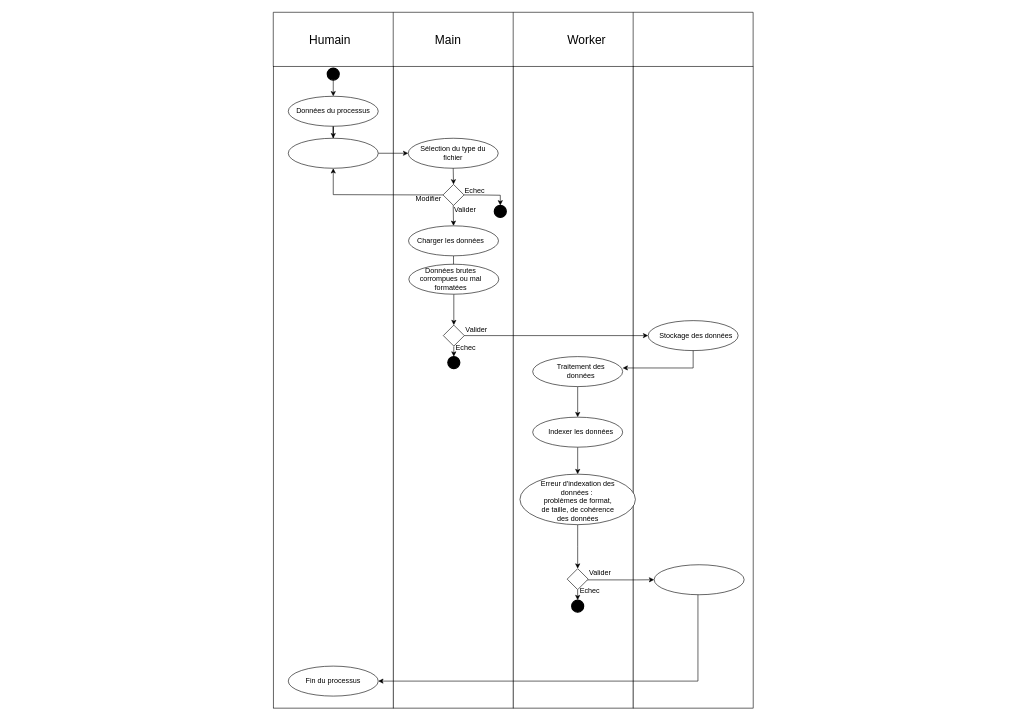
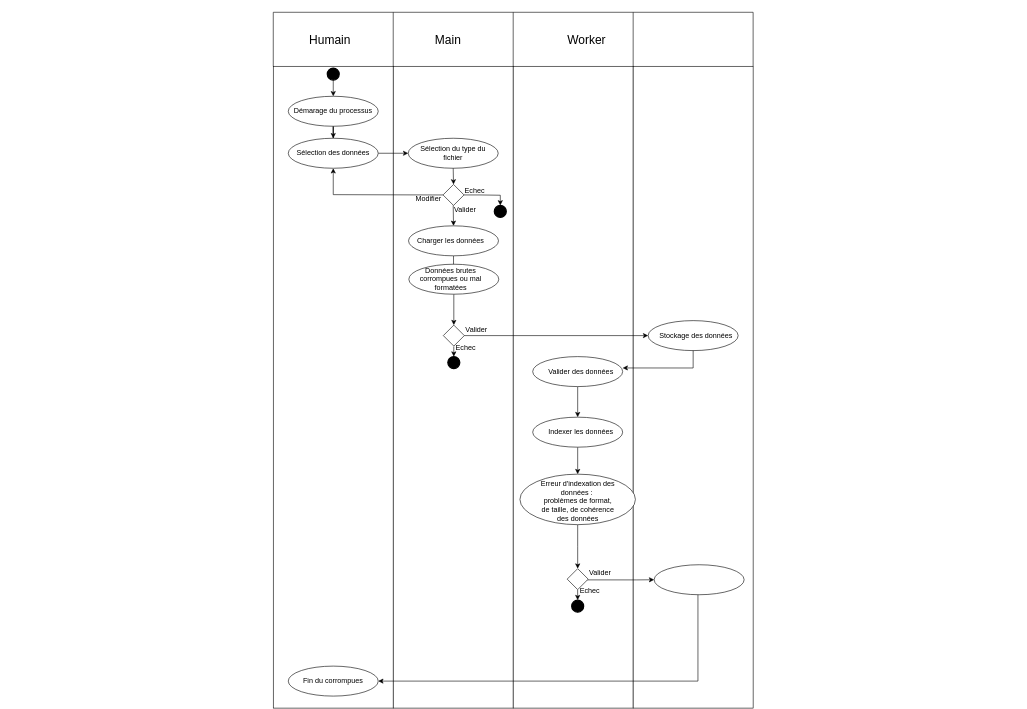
  <mxCell id="0" />
  <mxCell id="1" parent="0" />
  <mxCell id="2" value="" style="rounded=0;whiteSpace=wrap;html=1;rotation=90;" parent="1" vertex="1"><mxGeometry x="20" y="545" width="1070" height="200" as="geometry" /></mxCell>
  <mxCell id="3" value="" style="rounded=0;whiteSpace=wrap;html=1;rotation=90;" parent="1" vertex="1"><mxGeometry x="220" y="545" width="1070" height="200" as="geometry" /></mxCell>
  <mxCell id="4" value="" style="rounded=0;whiteSpace=wrap;html=1;rotation=90;" parent="1" vertex="1"><mxGeometry x="420" y="545" width="1070" height="200" as="geometry" /></mxCell>
  <mxCell id="5" value="" style="rounded=0;whiteSpace=wrap;html=1;rotation=90;" parent="1" vertex="1"><mxGeometry x="620" y="545" width="1070" height="200" as="geometry" /></mxCell>
  <mxCell id="6" value="Humain&amp;nbsp;" style="text;html=1;align=center;verticalAlign=middle;whiteSpace=wrap;rounded=0;fontSize=20;" parent="1" vertex="1"><mxGeometry x="485" y="40" width="135" height="50" as="geometry" /></mxCell>
  <mxCell id="7" value="Main" style="text;html=1;align=center;verticalAlign=middle;whiteSpace=wrap;rounded=0;fontSize=20;" parent="1" vertex="1"><mxGeometry x="678.5" y="40" width="135" height="50" as="geometry" /></mxCell>
  <mxCell id="8" value="Worker" style="text;html=1;align=center;verticalAlign=middle;whiteSpace=wrap;rounded=0;fontSize=20;" parent="1" vertex="1"><mxGeometry x="910" y="40" width="135" height="50" as="geometry" /></mxCell>
  <mxCell id="9" value="" style="endArrow=none;html=1;rounded=0;exitX=0;exitY=1;exitDx=0;exitDy=0;" parent="1" source="3" edge="1"><mxGeometry width="50" height="50" relative="1" as="geometry"><mxPoint x="825" y="320" as="sourcePoint" /><mxPoint x="655" as="targetPoint" y="20" /></mxGeometry></mxCell>
  <mxCell id="10" value="" style="endArrow=none;html=1;rounded=0;exitX=0;exitY=1;exitDx=0;exitDy=0;" parent="1" edge="1"><mxGeometry width="50" height="50" relative="1" as="geometry"><mxPoint x="455" y="110" as="sourcePoint" /><mxPoint x="455" as="targetPoint" y="20" /></mxGeometry></mxCell>
  <mxCell id="11" value="" style="endArrow=none;html=1;rounded=0;exitX=0;exitY=1;exitDx=0;exitDy=0;" parent="1" edge="1"><mxGeometry width="50" height="50" relative="1" as="geometry"><mxPoint x="855" y="110" as="sourcePoint" /><mxPoint x="855" as="targetPoint" y="20" /></mxGeometry></mxCell>
  <mxCell id="12" value="" style="endArrow=none;html=1;rounded=0;exitX=0;exitY=1;exitDx=0;exitDy=0;" parent="1" edge="1"><mxGeometry width="50" height="50" relative="1" as="geometry"><mxPoint x="1055" y="110" as="sourcePoint" /><mxPoint x="1055" as="targetPoint" y="20" /></mxGeometry></mxCell>
  <mxCell id="13" value="" style="endArrow=none;html=1;rounded=0;exitX=0;exitY=1;exitDx=0;exitDy=0;" parent="1" edge="1"><mxGeometry width="50" height="50" relative="1" as="geometry"><mxPoint x="1255" y="110" as="sourcePoint" /><mxPoint x="1255" as="targetPoint" y="20" /></mxGeometry></mxCell>
  <mxCell id="14" value="" style="endArrow=none;html=1;rounded=0;" parent="1" edge="1"><mxGeometry width="50" height="50" relative="1" as="geometry"><mxPoint x="455" as="sourcePoint" y="20" /><mxPoint x="1255" as="targetPoint" y="20" /></mxGeometry></mxCell>
  <mxCell id="15" value="" style="strokeWidth=2;html=1;shape=mxgraph.flowchart.start_2;whiteSpace=wrap;fillColor=#000000;" parent="1" vertex="1"><mxGeometry x="545" y="113" width="20" height="20" as="geometry" /></mxCell>
  <mxCell id="16" style="edgeStyle=orthogonalEdgeStyle;rounded=0;orthogonalLoop=1;jettySize=auto;html=1;entryX=0.5;entryY=0;entryDx=0;entryDy=0;" edge="1" parent="1" source="17" target="38"><mxGeometry relative="1" as="geometry" /></mxCell>
  <mxCell id="17" value="" style="ellipse;whiteSpace=wrap;html=1;" parent="1" vertex="1"><mxGeometry x="480" y="160" width="150" height="50" as="geometry" /></mxCell>
  <mxCell id="18" value="" style="endArrow=classic;html=1;rounded=0;exitX=0.5;exitY=1;exitDx=0;exitDy=0;exitPerimeter=0;" parent="1" source="15" target="17" edge="1"><mxGeometry width="50" height="50" relative="1" as="geometry"><mxPoint x="825" y="320" as="sourcePoint" /><mxPoint x="875" y="270" as="targetPoint" /></mxGeometry></mxCell>
- <mxCell id="19" value="Données du processus" style="text;html=1;align=center;verticalAlign=middle;whiteSpace=wrap;rounded=0;" parent="1" vertex="1"><mxGeometry x="485" y="170" width="140" height="30" as="geometry" /></mxCell>
+ <mxCell id="19" value="Démarage du processus" style="text;html=1;align=center;verticalAlign=middle;whiteSpace=wrap;rounded=0;" parent="1" vertex="1"><mxGeometry x="485" y="170" width="140" height="30" as="geometry" /></mxCell>
  <mxCell id="20" style="edgeStyle=orthogonalEdgeStyle;rounded=0;orthogonalLoop=1;jettySize=auto;html=1;entryX=0.5;entryY=0;entryDx=0;entryDy=0;" edge="1" parent="1" source="21" target="51"><mxGeometry relative="1" as="geometry" /></mxCell>
  <mxCell id="21" value="" style="ellipse;whiteSpace=wrap;html=1;" vertex="1" parent="1"><mxGeometry x="680.5" y="376" width="150" height="50" as="geometry" /></mxCell>
  <mxCell id="22" value="Charger les données" style="text;html=1;align=center;verticalAlign=middle;whiteSpace=wrap;rounded=0;" vertex="1" parent="1"><mxGeometry x="685.5" y="386" width="130" height="30" as="geometry" /></mxCell>
  <mxCell id="23" style="edgeStyle=orthogonalEdgeStyle;rounded=0;orthogonalLoop=1;jettySize=auto;html=1;entryX=1;entryY=0.5;entryDx=0;entryDy=0;exitX=0.5;exitY=1;exitDx=0;exitDy=0;" edge="1" parent="1"><mxGeometry relative="1" as="geometry"><mxPoint x="1155.03" y="577.95" as="sourcePoint" /><mxPoint x="1037.53" y="612.95" as="targetPoint" /><Array as="points"><mxPoint x="1155.03" y="613.95" /></Array></mxGeometry></mxCell>
  <mxCell id="24" value="" style="ellipse;whiteSpace=wrap;html=1;" vertex="1" parent="1"><mxGeometry x="1080" y="534" width="150" height="50" as="geometry" /></mxCell>
  <mxCell id="25" value="Stockage des données" style="text;html=1;align=center;verticalAlign=middle;whiteSpace=wrap;rounded=0;" vertex="1" parent="1"><mxGeometry x="1095" y="544" width="130" height="30" as="geometry" /></mxCell>
  <mxCell id="26" style="edgeStyle=orthogonalEdgeStyle;rounded=0;orthogonalLoop=1;jettySize=auto;html=1;entryX=0.5;entryY=0;entryDx=0;entryDy=0;" edge="1" parent="1" source="27" target="32"><mxGeometry relative="1" as="geometry" /></mxCell>
  <mxCell id="27" value="" style="ellipse;whiteSpace=wrap;html=1;" vertex="1" parent="1"><mxGeometry x="887.5" y="594" width="150" height="50" as="geometry" /></mxCell>
- <mxCell id="28" value="Traitement des données" style="text;html=1;align=center;verticalAlign=middle;whiteSpace=wrap;rounded=0;" vertex="1" parent="1"><mxGeometry x="902.5" y="604" width="130" height="30" as="geometry" /></mxCell>
+ <mxCell id="28" value="Valider des données" style="text;html=1;align=center;verticalAlign=middle;whiteSpace=wrap;rounded=0;" vertex="1" parent="1"><mxGeometry x="902.5" y="604" width="130" height="30" as="geometry" /></mxCell>
  <mxCell id="29" style="edgeStyle=orthogonalEdgeStyle;rounded=0;orthogonalLoop=1;jettySize=auto;html=1;entryX=1;entryY=0.5;entryDx=0;entryDy=0;" edge="1" parent="1" source="30" target="35"><mxGeometry relative="1" as="geometry"><Array as="points"><mxPoint x="1163" y="1135" /></Array></mxGeometry></mxCell>
  <mxCell id="30" value="" style="ellipse;whiteSpace=wrap;html=1;" vertex="1" parent="1"><mxGeometry x="1090" y="941" width="150" height="50" as="geometry" /></mxCell>
  <mxCell id="31" style="edgeStyle=orthogonalEdgeStyle;rounded=0;orthogonalLoop=1;jettySize=auto;html=1;entryX=0.5;entryY=0;entryDx=0;entryDy=0;" edge="1" parent="1" source="32" target="61"><mxGeometry relative="1" as="geometry" /></mxCell>
  <mxCell id="32" value="" style="ellipse;whiteSpace=wrap;html=1;" vertex="1" parent="1"><mxGeometry x="887.5" y="695" width="150" height="50" as="geometry" /></mxCell>
  <mxCell id="33" style="edgeStyle=orthogonalEdgeStyle;rounded=0;orthogonalLoop=1;jettySize=auto;html=1;entryX=0;entryY=0.5;entryDx=0;entryDy=0;exitX=0.041;exitY=0.875;exitDx=0;exitDy=0;exitPerimeter=0;" edge="1" parent="1" source="66" target="30"><mxGeometry relative="1" as="geometry" /></mxCell>
  <mxCell id="34" value="Indexer les données" style="text;html=1;align=center;verticalAlign=middle;whiteSpace=wrap;rounded=0;" vertex="1" parent="1"><mxGeometry x="902.5" y="705" width="130" height="30" as="geometry" /></mxCell>
  <mxCell id="35" value="" style="ellipse;whiteSpace=wrap;html=1;" vertex="1" parent="1"><mxGeometry x="480" y="1110" width="150" height="50" as="geometry" /></mxCell>
- <mxCell id="36" value="Fin du processus" style="text;html=1;align=center;verticalAlign=middle;whiteSpace=wrap;rounded=0;" vertex="1" parent="1"><mxGeometry x="485" y="1120" width="140" height="30" as="geometry" /></mxCell>
+ <mxCell id="36" value="Fin du corrompues" style="text;html=1;align=center;verticalAlign=middle;whiteSpace=wrap;rounded=0;" vertex="1" parent="1"><mxGeometry x="485" y="1120" width="140" height="30" as="geometry" /></mxCell>
  <mxCell id="37" style="edgeStyle=orthogonalEdgeStyle;rounded=0;orthogonalLoop=1;jettySize=auto;html=1;" edge="1" parent="1" source="38" target="44"><mxGeometry relative="1" as="geometry" /></mxCell>
  <mxCell id="38" value="" style="ellipse;whiteSpace=wrap;html=1;" vertex="1" parent="1"><mxGeometry x="480" y="230" width="150" height="50" as="geometry" /></mxCell>
+ <mxCell id="39" value="Sélection des données" style="text;html=1;align=center;verticalAlign=middle;whiteSpace=wrap;rounded=0;" vertex="1" parent="1"><mxGeometry x="485" y="240" width="140" height="30" as="geometry" /></mxCell>
  <mxCell id="40" style="edgeStyle=orthogonalEdgeStyle;rounded=0;orthogonalLoop=1;jettySize=auto;html=1;entryX=0.5;entryY=0;entryDx=0;entryDy=0;" edge="1" parent="1" target="21"><mxGeometry relative="1" as="geometry"><mxPoint x="755" y="342" as="sourcePoint" /></mxGeometry></mxCell>
  <mxCell id="41" style="edgeStyle=orthogonalEdgeStyle;rounded=0;orthogonalLoop=1;jettySize=auto;html=1;entryX=0.5;entryY=1;entryDx=0;entryDy=0;exitX=0;exitY=0.5;exitDx=0;exitDy=0;" edge="1" parent="1" source="53" target="38"><mxGeometry relative="1" as="geometry"><mxPoint x="720" y="321" as="sourcePoint" /><Array as="points"><mxPoint x="720" y="324" /><mxPoint x="555" y="324" /></Array></mxGeometry></mxCell>
  <mxCell id="42" value="" style="strokeWidth=2;html=1;shape=mxgraph.flowchart.start_2;whiteSpace=wrap;fillColor=#000000;" vertex="1" parent="1"><mxGeometry x="823.5" y="342" width="20" height="20" as="geometry" /></mxCell>
  <mxCell id="43" style="edgeStyle=orthogonalEdgeStyle;rounded=0;orthogonalLoop=1;jettySize=auto;html=1;entryX=0.5;entryY=0;entryDx=0;entryDy=0;entryPerimeter=0;exitX=1;exitY=0.5;exitDx=0;exitDy=0;" edge="1" parent="1" source="53" target="42"><mxGeometry relative="1" as="geometry"><mxPoint x="790" y="321" as="sourcePoint" /><Array as="points"><mxPoint x="798" y="325" /><mxPoint x="834" y="325" /></Array></mxGeometry></mxCell>
  <mxCell id="44" value="" style="ellipse;whiteSpace=wrap;html=1;" vertex="1" parent="1"><mxGeometry x="680" y="230" width="150" height="50" as="geometry" /></mxCell>
  <mxCell id="45" value="Sélection du type du fichier" style="text;html=1;align=center;verticalAlign=middle;whiteSpace=wrap;rounded=0;" vertex="1" parent="1"><mxGeometry x="685" y="240" width="140" height="30" as="geometry" /></mxCell>
  <mxCell id="46" value="" style="endArrow=classic;html=1;rounded=0;exitX=0.5;exitY=1;exitDx=0;exitDy=0;entryX=0.5;entryY=0;entryDx=0;entryDy=0;" edge="1" parent="1" source="44" target="53"><mxGeometry width="50" height="50" relative="1" as="geometry"><mxPoint x="945" y="420" as="sourcePoint" /><mxPoint x="755.98" y="302.814" as="targetPoint" /></mxGeometry></mxCell>
  <mxCell id="47" value="Modifier" style="text;html=1;align=center;verticalAlign=middle;whiteSpace=wrap;rounded=0;" vertex="1" parent="1"><mxGeometry x="684" y="316" width="60" height="30" as="geometry" /></mxCell>
  <mxCell id="48" value="Valider" style="text;html=1;align=center;verticalAlign=middle;whiteSpace=wrap;rounded=0;" vertex="1" parent="1"><mxGeometry x="745" y="335" width="60" height="30" as="geometry" /></mxCell>
  <mxCell id="49" value="Echec" style="text;html=1;align=center;verticalAlign=middle;whiteSpace=wrap;rounded=0;" vertex="1" parent="1"><mxGeometry x="760.5" y="303" width="60" height="30" as="geometry" /></mxCell>
  <mxCell id="50" style="edgeStyle=orthogonalEdgeStyle;rounded=0;orthogonalLoop=1;jettySize=auto;html=1;entryX=0.5;entryY=0;entryDx=0;entryDy=0;" edge="1" parent="1" source="51" target="55"><mxGeometry relative="1" as="geometry" /></mxCell>
  <mxCell id="51" value="" style="ellipse;whiteSpace=wrap;html=1;" vertex="1" parent="1"><mxGeometry x="681" y="440" width="150" height="50" as="geometry" /></mxCell>
  <mxCell id="52" value="Données brutes corrompues ou mal formatées" style="text;html=1;align=center;verticalAlign=middle;whiteSpace=wrap;rounded=0;" vertex="1" parent="1"><mxGeometry x="686" y="450" width="130" height="30" as="geometry" /></mxCell>
  <mxCell id="53" value="" style="rhombus;whiteSpace=wrap;html=1;" vertex="1" parent="1"><mxGeometry x="738" y="307" width="35" height="35" as="geometry" /></mxCell>
  <mxCell id="54" style="edgeStyle=orthogonalEdgeStyle;rounded=0;orthogonalLoop=1;jettySize=auto;html=1;" edge="1" parent="1" source="55" target="24"><mxGeometry relative="1" as="geometry" /></mxCell>
  <mxCell id="55" value="" style="rhombus;whiteSpace=wrap;html=1;" vertex="1" parent="1"><mxGeometry x="738.5" y="541.5" width="35" height="35" as="geometry" /></mxCell>
  <mxCell id="56" value="" style="strokeWidth=2;html=1;shape=mxgraph.flowchart.start_2;whiteSpace=wrap;fillColor=#000000;" vertex="1" parent="1"><mxGeometry x="746" y="594" width="20" height="20" as="geometry" /></mxCell>
  <mxCell id="57" style="edgeStyle=orthogonalEdgeStyle;rounded=0;orthogonalLoop=1;jettySize=auto;html=1;entryX=0.5;entryY=0;entryDx=0;entryDy=0;entryPerimeter=0;exitX=0.498;exitY=1.017;exitDx=0;exitDy=0;exitPerimeter=0;" edge="1" parent="1" source="55" target="56"><mxGeometry relative="1" as="geometry" /></mxCell>
  <mxCell id="58" value="Valider" style="text;html=1;align=center;verticalAlign=middle;whiteSpace=wrap;rounded=0;" vertex="1" parent="1"><mxGeometry x="763.5" y="534" width="60" height="30" as="geometry" /></mxCell>
  <mxCell id="59" value="Echec" style="text;html=1;align=center;verticalAlign=middle;whiteSpace=wrap;rounded=0;" vertex="1" parent="1"><mxGeometry x="746" y="564" width="60" height="30" as="geometry" /></mxCell>
  <mxCell id="60" style="edgeStyle=orthogonalEdgeStyle;rounded=0;orthogonalLoop=1;jettySize=auto;html=1;entryX=0.5;entryY=0;entryDx=0;entryDy=0;" edge="1" parent="1" source="61" target="63"><mxGeometry relative="1" as="geometry"><Array as="points"><mxPoint x="963" y="911" /><mxPoint x="963" y="911" /><mxPoint x="963" y="947" /></Array></mxGeometry></mxCell>
  <mxCell id="61" value="" style="ellipse;whiteSpace=wrap;html=1;" vertex="1" parent="1"><mxGeometry x="866.25" y="790" width="192.5" height="84.17" as="geometry" /></mxCell>
  <mxCell id="62" value="Erreur d'indexation des données :&amp;nbsp;&lt;br&gt;problèmes de format, de taille, de cohérence des données" style="text;html=1;align=center;verticalAlign=middle;whiteSpace=wrap;rounded=0;" vertex="1" parent="1"><mxGeometry x="897.5" y="820.08" width="130" height="30" as="geometry" /></mxCell>
  <mxCell id="63" value="" style="rhombus;whiteSpace=wrap;html=1;" vertex="1" parent="1"><mxGeometry x="945" y="947.5" width="35" height="35" as="geometry" /></mxCell>
  <mxCell id="64" value="" style="strokeWidth=2;html=1;shape=mxgraph.flowchart.start_2;whiteSpace=wrap;fillColor=#000000;" vertex="1" parent="1"><mxGeometry x="952.5" y="1000" width="20" height="20" as="geometry" /></mxCell>
  <mxCell id="65" style="edgeStyle=orthogonalEdgeStyle;rounded=0;orthogonalLoop=1;jettySize=auto;html=1;entryX=0.5;entryY=0;entryDx=0;entryDy=0;entryPerimeter=0;exitX=0.498;exitY=1.017;exitDx=0;exitDy=0;exitPerimeter=0;" edge="1" parent="1" source="63" target="64"><mxGeometry relative="1" as="geometry" /></mxCell>
  <mxCell id="66" value="Valider" style="text;html=1;align=center;verticalAlign=middle;whiteSpace=wrap;rounded=0;" vertex="1" parent="1"><mxGeometry x="970" y="940" width="60" height="30" as="geometry" /></mxCell>
  <mxCell id="67" value="Echec" style="text;html=1;align=center;verticalAlign=middle;whiteSpace=wrap;rounded=0;" vertex="1" parent="1"><mxGeometry x="952.5" y="970" width="60" height="30" as="geometry" /></mxCell>
